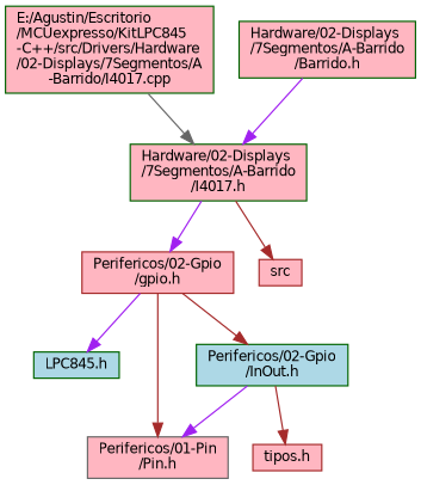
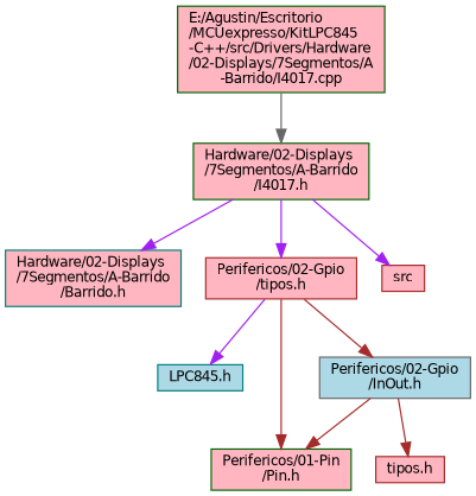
  digraph {
    node [color=brown fillcolor=lightpink fontname=Helvetica fontsize=10 shape=record style=filled]
    edge [color=purple fontname=Helvetica fontsize=10 labelfontname=Helvetica labelfontsize=10 style=solid]
    n1 [color=darkgreen fontcolor=black height=0.2 label="E:/Agustin/Escritorio\l/MCUexpresso/KitLPC845\l-C++/src/Drivers/Hardware\l/02-Displays/7Segmentos/A\l-Barrido/I4017.cpp" width=0.4]
    n2 [color=darkgreen height=0.2 label="Hardware/02-Displays\l/7Segmentos/A-Barrido\l/I4017.h" width=0.4]
-   n3 [color=darkgreen height=0.2 label="Hardware/02-Displays\l/7Segmentos/A-Barrido\l/Barrido.h" width=0.4]
-   n4 [height=0.2 label="Perifericos/02-Gpio\l/gpio.h" width=0.4]
+   n3 [color=teal height=0.2 label="Hardware/02-Displays\l/7Segmentos/A-Barrido\l/Barrido.h" width=0.4]
+   n4 [height=0.2 label="Perifericos/02-Gpio\l/tipos.h" width=0.4]
    n5 [height=0.2 label=src width=0.4]
-   n6 [color=darkgreen fillcolor=lightblue height=0.2 label="LPC845.h" width=0.4]
-   n7 [color=gray40 height=0.2 label="Perifericos/01-Pin\l/Pin.h" width=0.4]
-   n8 [color=darkgreen fillcolor=lightblue height=0.2 label="Perifericos/02-Gpio\l/InOut.h" width=0.4]
+   n6 [color=teal fillcolor=lightblue height=0.2 label="LPC845.h" width=0.4]
+   n7 [color=darkgreen height=0.2 label="Perifericos/01-Pin\l/Pin.h" width=0.4]
+   n8 [color=gray40 fillcolor=lightblue height=0.2 label="Perifericos/02-Gpio\l/InOut.h" width=0.4]
    n9 [height=0.2 label="tipos.h" width=0.4]
    n1 -> n2 [color=gray40]
-   n3 -> n2
+   n2 -> n3
    n2 -> n4
-   n2 -> n5 [color=brown]
+   n2 -> n5
    n4 -> n6
    n4 -> n7 [color=brown]
    n4 -> n8 [color=brown]
-   n8 -> n7
+   n8 -> n7 [color=brown]
    n8 -> n9 [color=brown]
  }
